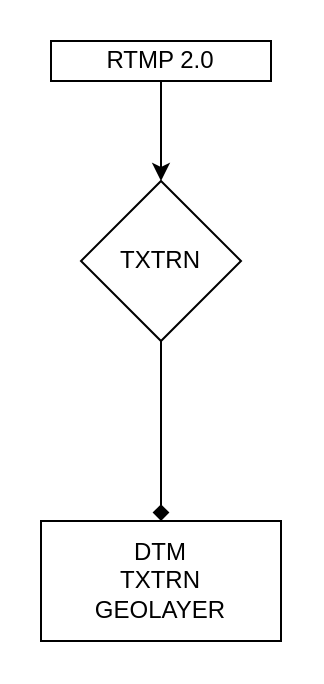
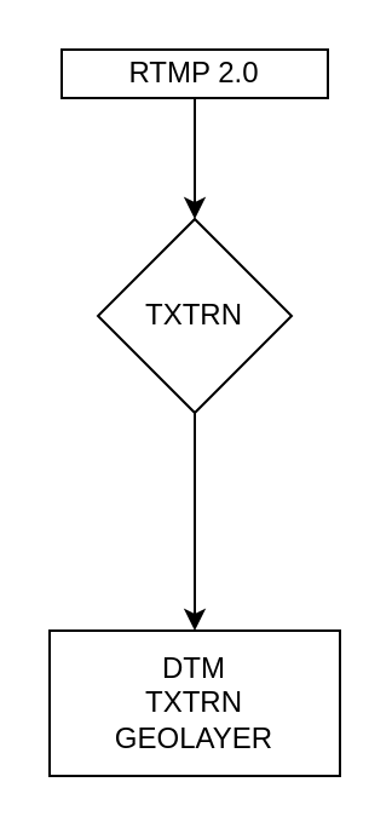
  <mxCell id="0" />
  <mxCell id="1" parent="0" />
  <mxCell id="2" value="" style="edgeStyle=orthogonalEdgeStyle;rounded=0;orthogonalLoop=1;jettySize=auto;html=1;" edge="1" parent="1" source="3" target="5"><mxGeometry relative="1" as="geometry" /></mxCell>
  <mxCell id="3" value="&lt;div&gt;RTMP 2.0&lt;/div&gt;" style="rounded=0;whiteSpace=wrap;html=1;" vertex="1" parent="1"><mxGeometry x="25" y="20" width="110" height="20" as="geometry" /></mxCell>
- <mxCell id="4" value="" style="edgeStyle=orthogonalEdgeStyle;rounded=0;orthogonalLoop=1;jettySize=auto;html=1;endArrow=diamond;" edge="1" parent="1" source="5" target="6"><mxGeometry relative="1" as="geometry" /></mxCell>
+ <mxCell id="4" value="" style="edgeStyle=orthogonalEdgeStyle;rounded=0;orthogonalLoop=1;jettySize=auto;html=1;" edge="1" parent="1" source="5" target="6"><mxGeometry relative="1" as="geometry" /></mxCell>
  <mxCell id="5" value="TXTRN" style="rhombus;whiteSpace=wrap;html=1;rounded=0;" vertex="1" parent="1"><mxGeometry x="40" y="90" width="80" height="80" as="geometry" /></mxCell>
  <mxCell id="6" value="DTM&lt;br&gt;TXTRN&lt;br&gt;GEOLAYER" style="whiteSpace=wrap;html=1;rounded=0;" vertex="1" parent="1"><mxGeometry y="260" width="120" height="60" as="geometry" x="20" /></mxCell>
